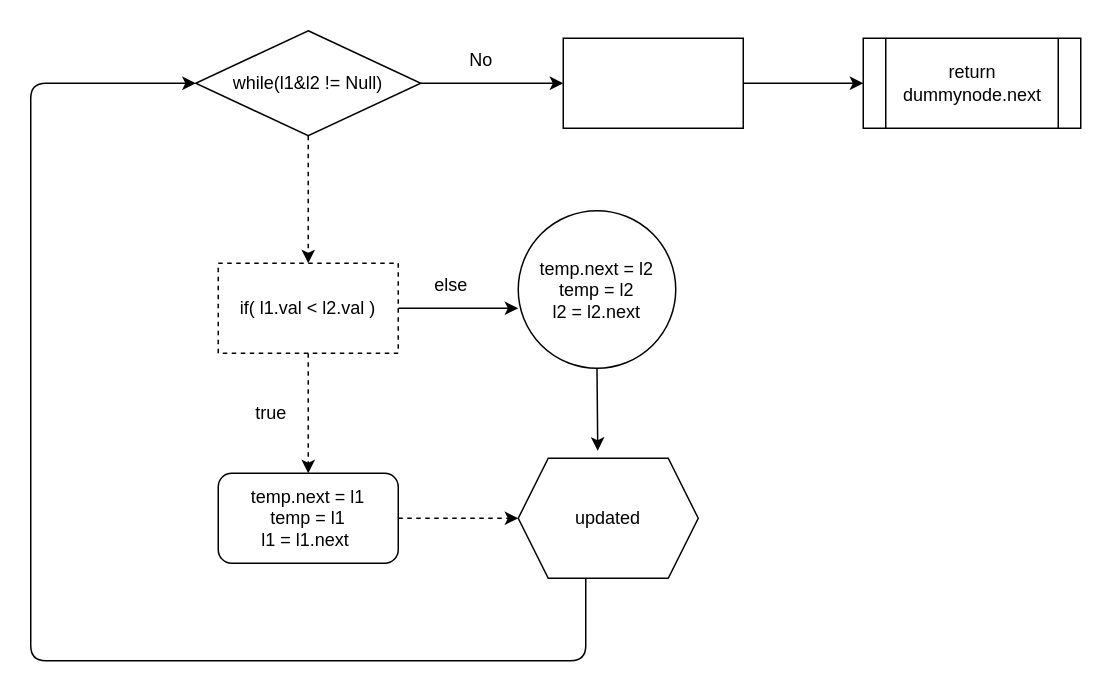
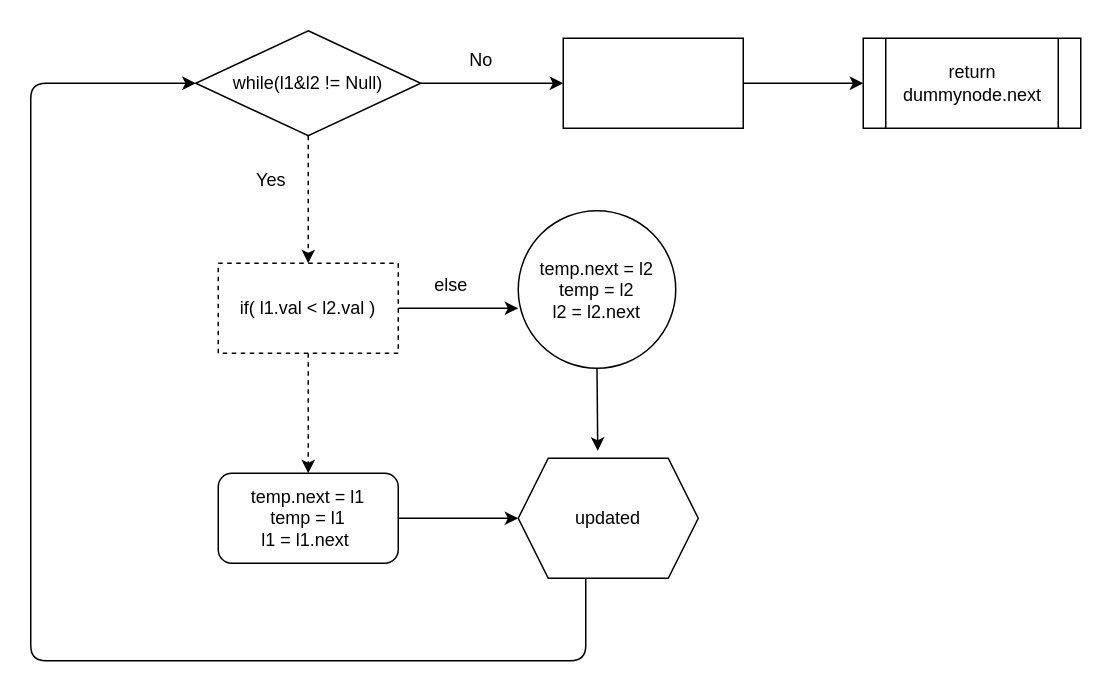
  <mxCell id="0" />
  <mxCell id="1" parent="0" />
  <mxCell id="2" value="" style="edgeStyle=none;html=1;dashed=1;" edge="1" parent="1" source="4" target="7"><mxGeometry relative="1" as="geometry" /></mxCell>
  <mxCell id="3" value="" style="edgeStyle=none;html=1;" edge="1" parent="1" source="4" target="9"><mxGeometry relative="1" as="geometry" /></mxCell>
  <mxCell id="4" value="while(l1&amp;amp;l2 != Null)" style="rhombus;whiteSpace=wrap;html=1;" vertex="1" parent="1"><mxGeometry x="130" y="20" width="150" height="70" as="geometry" /></mxCell>
  <mxCell id="5" value="" style="edgeStyle=none;html=1;" edge="1" parent="1" source="7"><mxGeometry relative="1" as="geometry"><mxPoint x="345" y="205" as="targetPoint" /></mxGeometry></mxCell>
  <mxCell id="6" value="" style="edgeStyle=none;html=1;dashed=1;" edge="1" parent="1" source="7" target="15"><mxGeometry relative="1" as="geometry" /></mxCell>
  <mxCell id="7" value="if( l1.val &amp;lt; l2.val )" style="whiteSpace=wrap;html=1;dashed=1;" vertex="1" parent="1"><mxGeometry x="145" y="175" width="120" height="60" as="geometry" /></mxCell>
  <mxCell id="8" value="" style="edgeStyle=none;html=1;" edge="1" parent="1" source="9" target="19"><mxGeometry relative="1" as="geometry" /></mxCell>
  <mxCell id="9" value="" style="whiteSpace=wrap;html=1;" vertex="1" parent="1"><mxGeometry x="375" y="25" width="120" height="60" as="geometry" /></mxCell>
+ <mxCell id="10" value="Yes" style="text;html=1;align=center;verticalAlign=middle;resizable=0;points=[];autosize=1;strokeColor=none;fillColor=none;" vertex="1" parent="1"><mxGeometry x="160" y="105" width="40" height="30" as="geometry" /></mxCell>
  <mxCell id="11" value="No" style="text;html=1;align=center;verticalAlign=middle;resizable=0;points=[];autosize=1;strokeColor=none;fillColor=none;" vertex="1" parent="1"><mxGeometry x="300" y="25" width="40" height="30" as="geometry" /></mxCell>
  <mxCell id="12" style="edgeStyle=none;html=1;exitX=0.5;exitY=1;exitDx=0;exitDy=0;" edge="1" parent="1" source="13"><mxGeometry relative="1" as="geometry"><mxPoint x="398" y="300" as="targetPoint" /></mxGeometry></mxCell>
  <mxCell id="13" value="temp.next = l2&lt;br&gt;temp = l2&lt;br&gt;l2 = l2.next" style="ellipse;whiteSpace=wrap;html=1;" vertex="1" parent="1"><mxGeometry x="345" y="140" width="105" height="105" as="geometry" /></mxCell>
- <mxCell id="14" value="" style="edgeStyle=none;html=1;dashed=1;" edge="1" parent="1" source="15" target="18"><mxGeometry relative="1" as="geometry" /></mxCell>
+ <mxCell id="14" value="" style="edgeStyle=none;html=1;" edge="1" parent="1" source="15" target="18"><mxGeometry relative="1" as="geometry" /></mxCell>
  <mxCell id="15" value="temp.next = l1&lt;br&gt;temp = l1&lt;br&gt;l1 = l1.next&amp;nbsp;" style="whiteSpace=wrap;html=1;rounded=1;" vertex="1" parent="1"><mxGeometry x="145" y="315" width="120" height="60" as="geometry" /></mxCell>
  <mxCell id="16" value="else" style="text;html=1;align=center;verticalAlign=middle;resizable=0;points=[];autosize=1;strokeColor=none;fillColor=none;" vertex="1" parent="1"><mxGeometry x="275" y="175" width="50" height="30" as="geometry" /></mxCell>
  <mxCell id="17" style="edgeStyle=none;html=1;exitX=0.375;exitY=1;exitDx=0;exitDy=0;entryX=0;entryY=0.5;entryDx=0;entryDy=0;" edge="1" parent="1" source="18" target="4"><mxGeometry relative="1" as="geometry"><mxPoint x="20" y="50" as="targetPoint" /><Array as="points"><mxPoint x="390" y="440" /><mxPoint x="20" y="440" /><mxPoint x="20" y="240" /><mxPoint x="20" y="55" /></Array></mxGeometry></mxCell>
  <mxCell id="18" value="updated" style="shape=hexagon;perimeter=hexagonPerimeter2;whiteSpace=wrap;html=1;fixedSize=1;" vertex="1" parent="1"><mxGeometry x="345" y="305" width="120" height="80" as="geometry" /></mxCell>
  <mxCell id="19" value="return dummynode.next" style="shape=process;whiteSpace=wrap;html=1;backgroundOutline=1;" vertex="1" parent="1"><mxGeometry x="575" y="25" width="145" height="60" as="geometry" /></mxCell>
- <mxCell id="20" value="true" style="text;html=1;align=center;verticalAlign=middle;resizable=0;points=[];autosize=1;strokeColor=none;fillColor=none;" vertex="1" parent="1"><mxGeometry x="160" y="260" width="40" height="30" as="geometry" /></mxCell>
